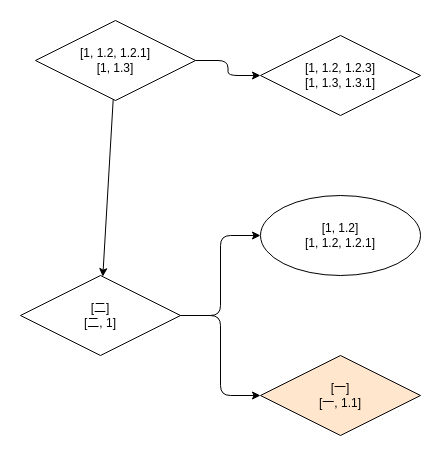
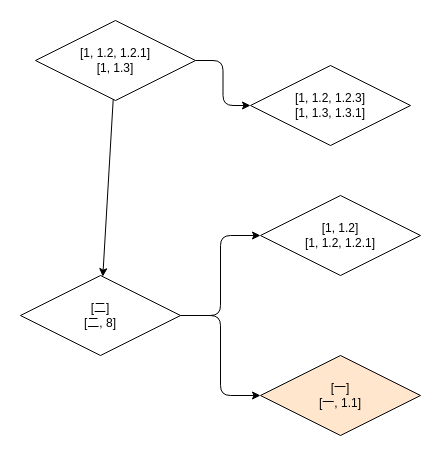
  <mxCell id="0" />
  <mxCell id="1" parent="0" />
  <mxCell id="2" style="edgeStyle=orthogonalEdgeStyle;html=1;" edge="1" parent="1" source="3" target="8"><mxGeometry relative="1" as="geometry" /></mxCell>
- <mxCell id="3" value="[二]&lt;br&gt;[二, 1]" style="rhombus;whiteSpace=wrap;html=1;" vertex="1" parent="1"><mxGeometry x="20" y="275" width="160" height="80" as="geometry" /></mxCell>
+ <mxCell id="3" value="[二]&lt;br&gt;[二, 8]" style="rhombus;whiteSpace=wrap;html=1;" vertex="1" parent="1"><mxGeometry x="20" y="275" width="160" height="80" as="geometry" /></mxCell>
  <mxCell id="4" style="edgeStyle=none;html=1;" edge="1" parent="1" source="7" target="3"><mxGeometry relative="1" as="geometry" /></mxCell>
  <mxCell id="5" style="edgeStyle=orthogonalEdgeStyle;html=1;" edge="1" parent="1" source="7" target="10"><mxGeometry relative="1" as="geometry" /></mxCell>
  <mxCell id="6" style="edgeStyle=orthogonalEdgeStyle;html=1;" edge="1" parent="1" source="3" target="9"><mxGeometry relative="1" as="geometry" /></mxCell>
  <mxCell id="7" value="[1, 1.2, 1.2.1]&lt;br&gt;[1, 1.3]" style="rhombus;whiteSpace=wrap;html=1;" vertex="1" parent="1"><mxGeometry x="35" y="20" width="160" height="80" as="geometry" /></mxCell>
  <mxCell id="8" value="[一]&lt;br&gt;[一, 1.1]" style="rhombus;whiteSpace=wrap;html=1;fillColor=#ffe6cc;" vertex="1" parent="1"><mxGeometry x="260" y="355" width="160" height="80" as="geometry" /></mxCell>
- <mxCell id="9" value="[1, 1.2]&lt;br&gt;[1, 1.2, 1.2.1]" style="ellipse;whiteSpace=wrap;html=1;" vertex="1" parent="1"><mxGeometry x="260" y="195" width="160" height="80" as="geometry" /></mxCell>
- <mxCell id="10" value="[1, 1.2, 1.2.3]&lt;br&gt;[1, 1.3, 1.3.1]" style="rhombus;whiteSpace=wrap;html=1;" vertex="1" parent="1"><mxGeometry x="260" y="35" width="160" height="80" as="geometry" /></mxCell>
+ <mxCell id="9" value="[1, 1.2]&lt;br&gt;[1, 1.2, 1.2.1]" style="rhombus;whiteSpace=wrap;html=1;" vertex="1" parent="1"><mxGeometry x="260" y="195" width="160" height="80" as="geometry" /></mxCell>
+ <mxCell id="10" value="[1, 1.2, 1.2.3]&lt;br&gt;[1, 1.3, 1.3.1]" style="rhombus;whiteSpace=wrap;html=1;" vertex="1" parent="1"><mxGeometry x="250" y="65" width="160" height="80" as="geometry" /></mxCell>
